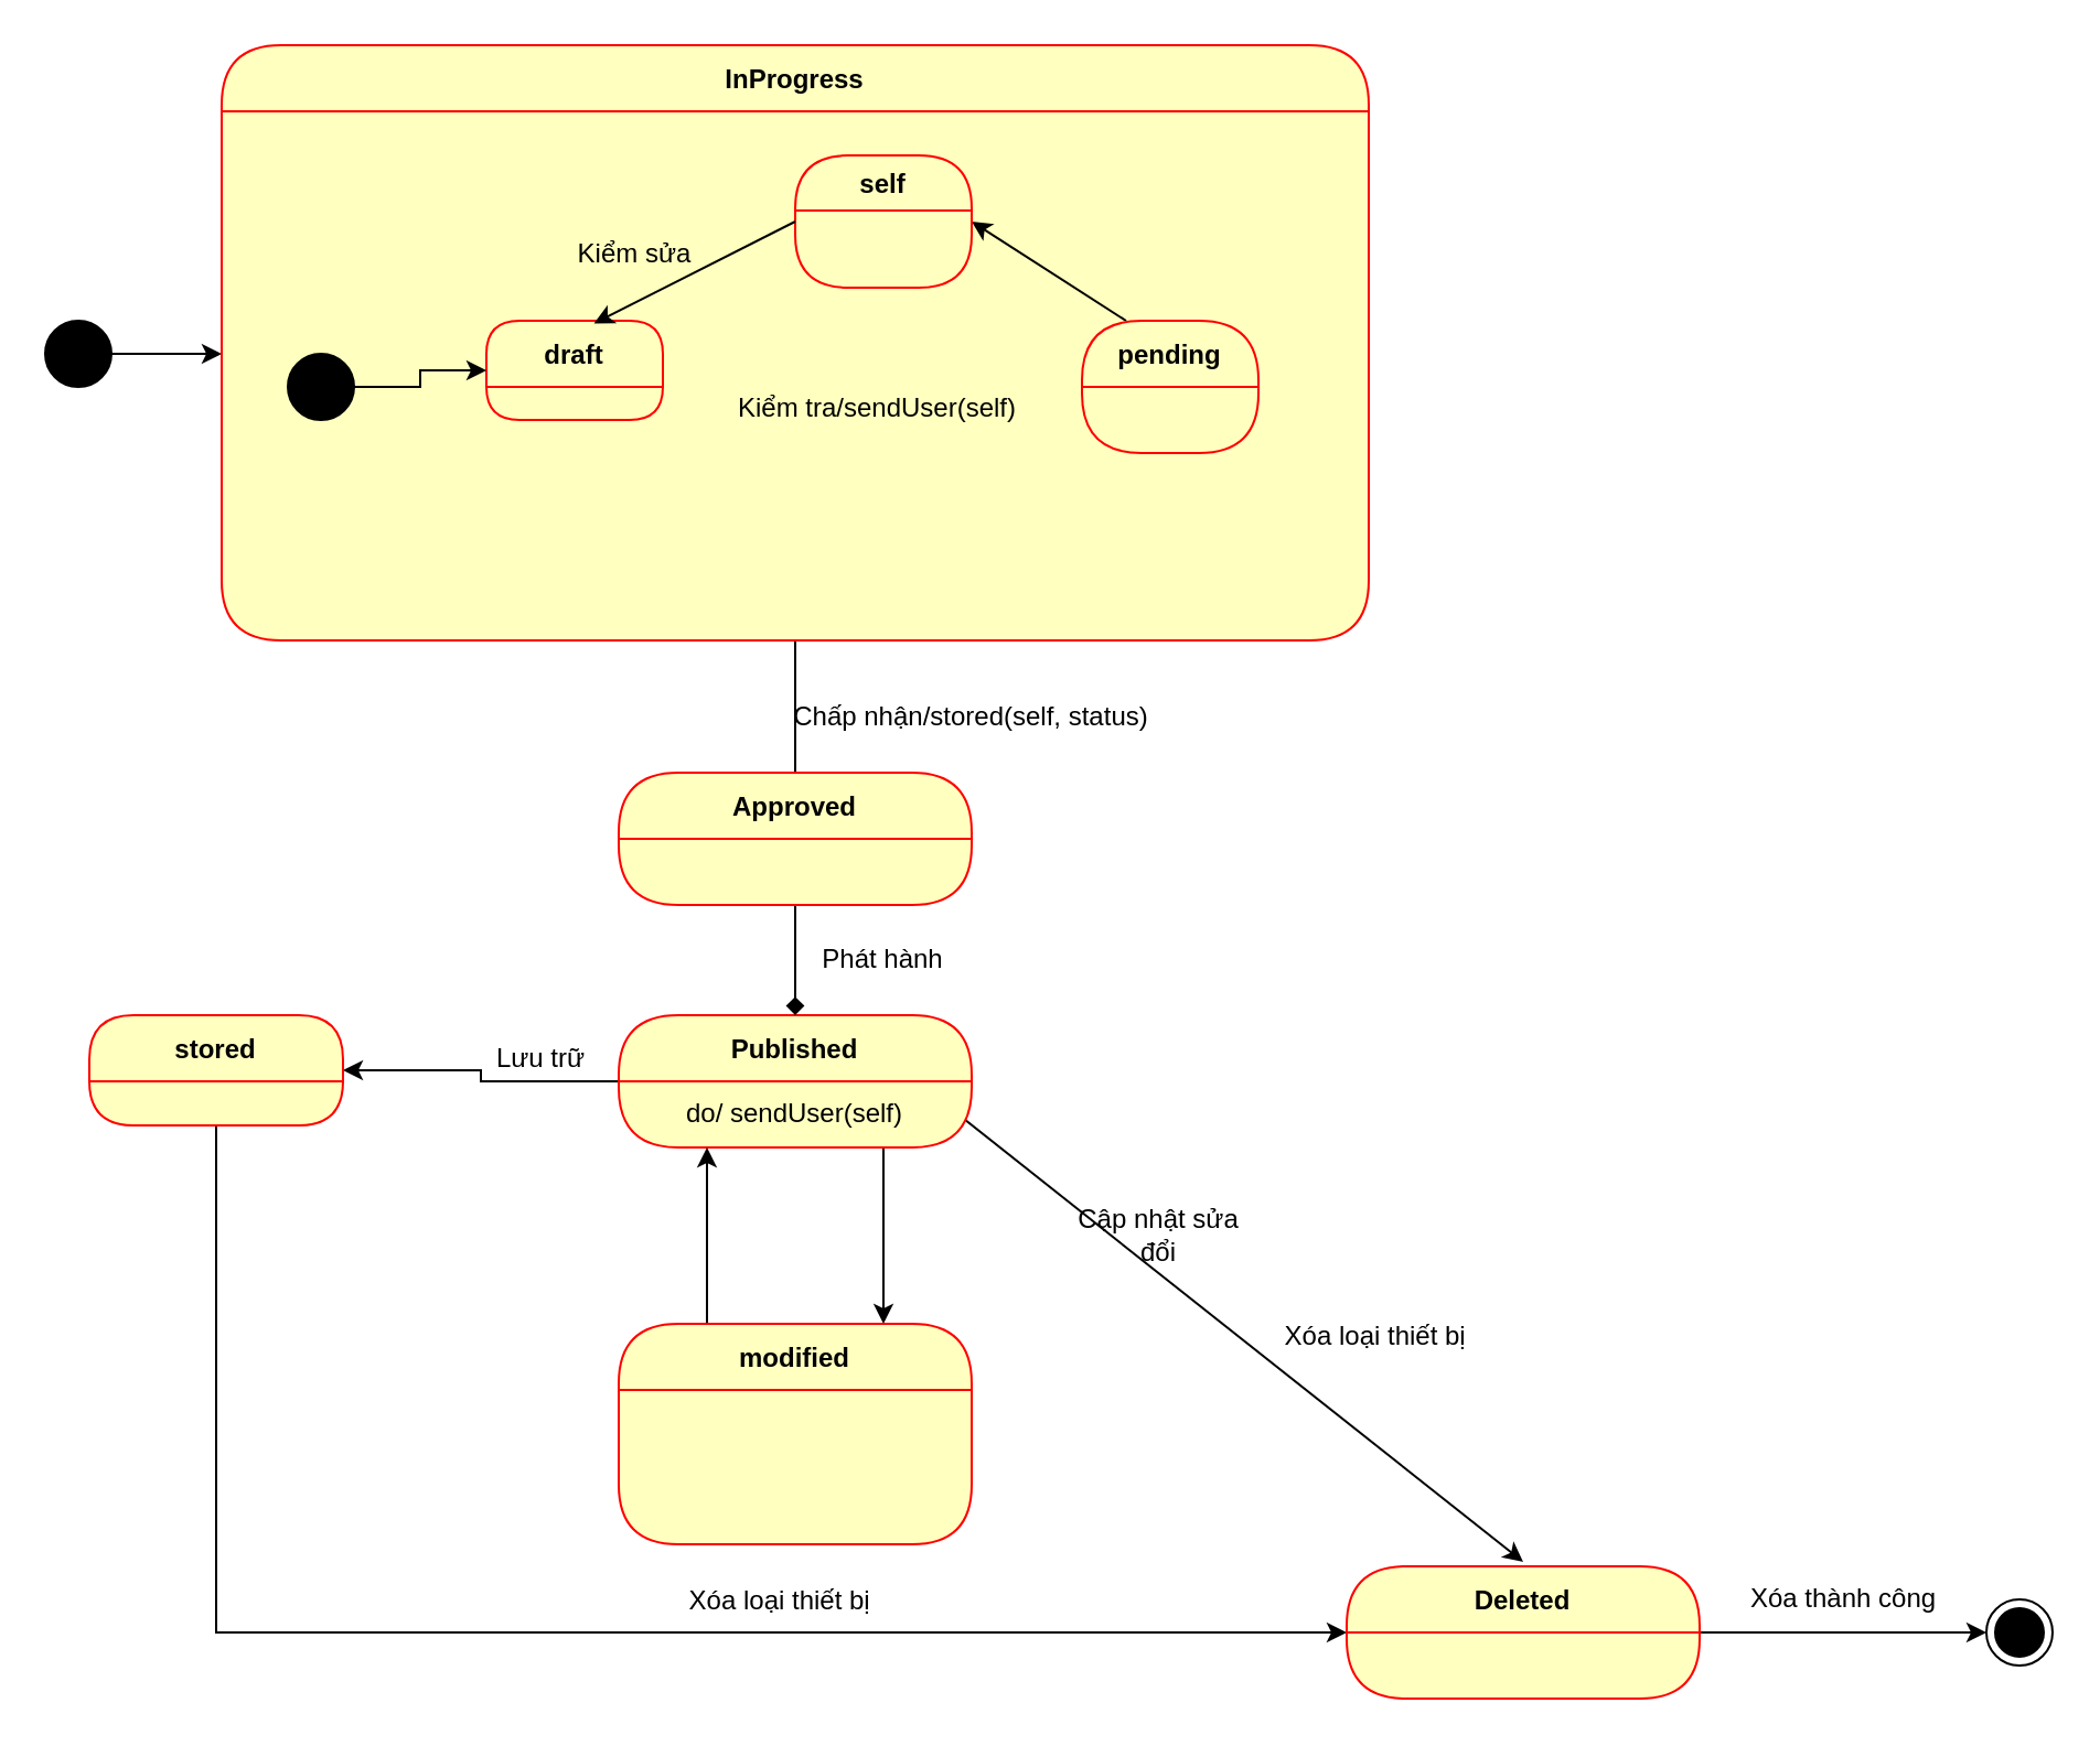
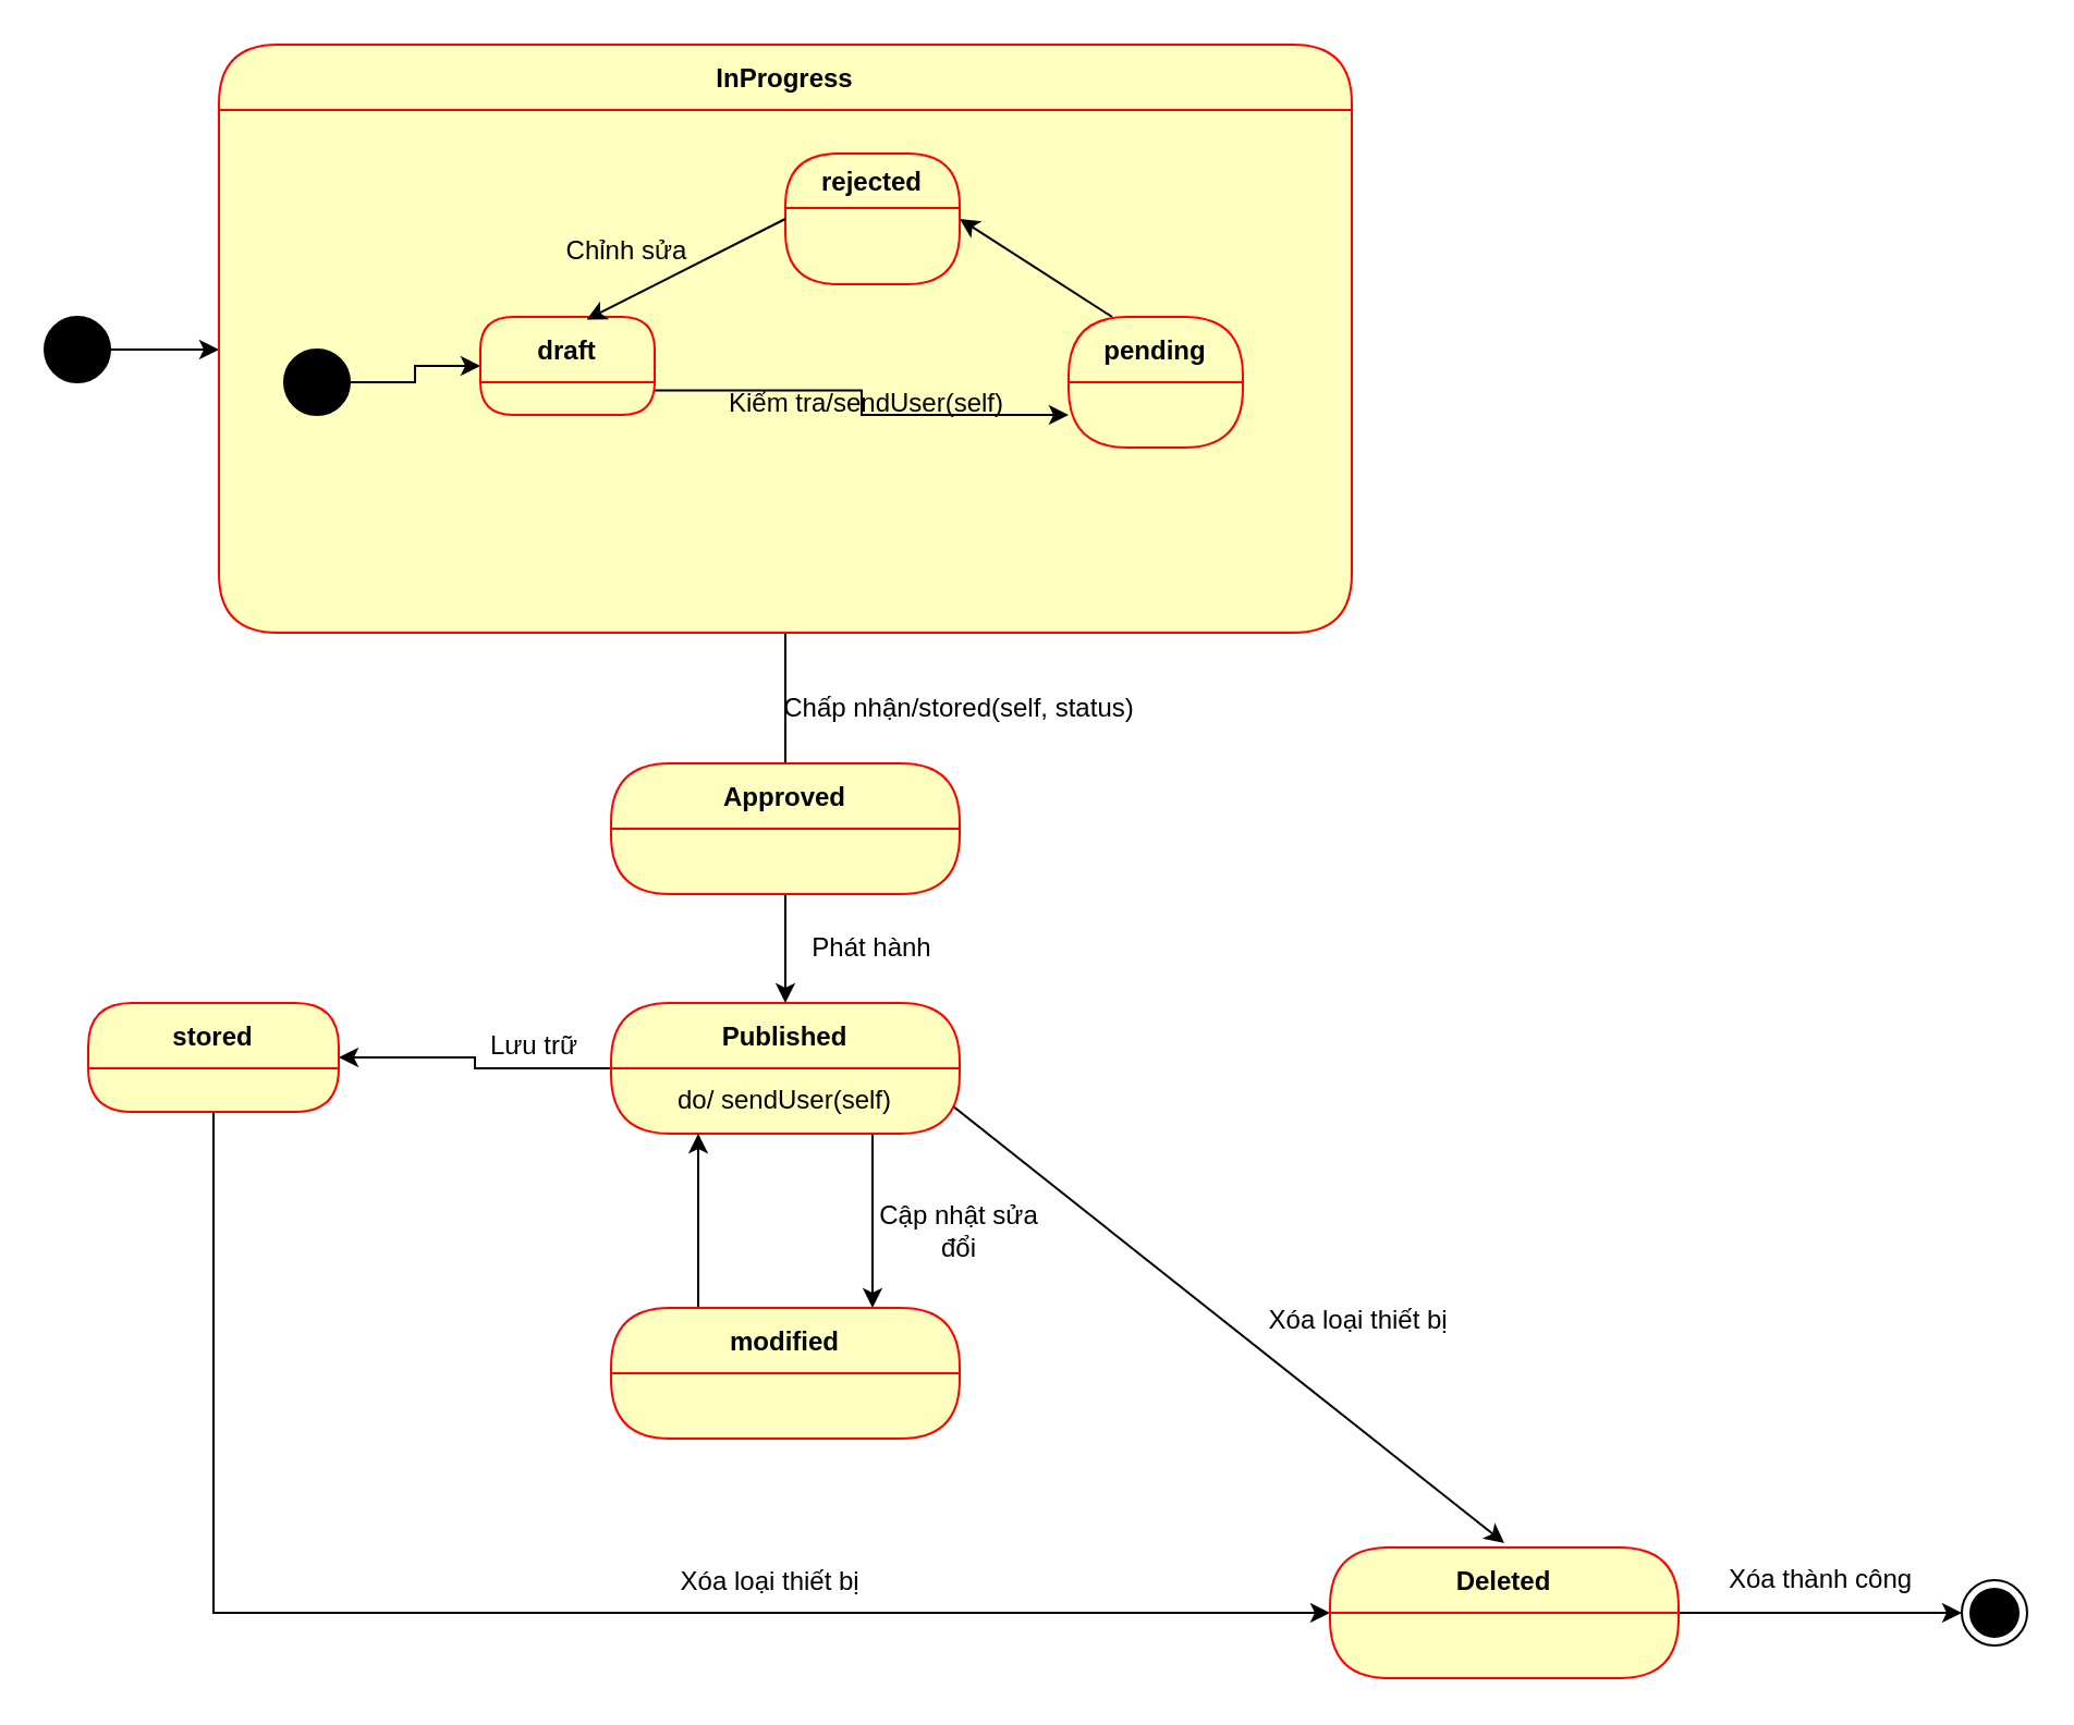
  <mxCell id="0" />
  <mxCell id="1" parent="0" />
  <mxCell id="2" style="rounded=0;orthogonalLoop=1;jettySize=auto;html=1;exitX=1;exitY=0.5;exitDx=0;exitDy=0;" edge="1" parent="1" source="3"><mxGeometry relative="1" as="geometry"><mxPoint x="100" y="160" as="targetPoint" /></mxGeometry></mxCell>
  <mxCell id="3" value="" style="ellipse;fillColor=strokeColor;html=1;" vertex="1" parent="1"><mxGeometry x="20" y="145" width="30" height="30" as="geometry" /></mxCell>
  <mxCell id="4" style="rounded=0;orthogonalLoop=1;jettySize=auto;html=1;exitX=0.5;exitY=1;exitDx=0;exitDy=0;" edge="1" parent="1" source="5"><mxGeometry relative="1" as="geometry"><mxPoint x="360" y="370" as="targetPoint" /></mxGeometry></mxCell>
  <mxCell id="5" value="InProgress" style="swimlane;fontStyle=1;align=center;verticalAlign=middle;childLayout=stackLayout;horizontal=1;startSize=30;horizontalStack=0;resizeParent=0;resizeLast=1;container=0;fontColor=#000000;collapsible=0;rounded=1;arcSize=30;strokeColor=#ff0000;fillColor=#ffffc0;swimlaneFillColor=#ffffc0;dropTarget=0;" vertex="1" parent="1"><mxGeometry x="100" y="20" width="520" height="270" as="geometry" /></mxCell>
  <mxCell id="6" style="edgeStyle=orthogonalEdgeStyle;rounded=0;orthogonalLoop=1;jettySize=auto;html=1;exitX=0;exitY=0.5;exitDx=0;exitDy=0;entryX=1;entryY=0.5;entryDx=0;entryDy=0;" edge="1" parent="1" source="9" target="11"><mxGeometry relative="1" as="geometry" /></mxCell>
  <mxCell id="7" style="edgeStyle=orthogonalEdgeStyle;rounded=0;orthogonalLoop=1;jettySize=auto;html=1;exitX=0.75;exitY=1;exitDx=0;exitDy=0;entryX=0.75;entryY=0;entryDx=0;entryDy=0;" edge="1" parent="1" source="9" target="13"><mxGeometry relative="1" as="geometry" /></mxCell>
  <mxCell id="8" style="rounded=0;orthogonalLoop=1;jettySize=auto;html=1;entryX=0.5;entryY=0;entryDx=0;entryDy=0;exitX=1;exitY=0;exitDx=0;exitDy=0;" edge="1" parent="1" source="20"><mxGeometry relative="1" as="geometry"><mxPoint x="460" y="510" as="sourcePoint" /><mxPoint x="690" y="708" as="targetPoint" /></mxGeometry></mxCell>
  <mxCell id="9" value="Published" style="swimlane;fontStyle=1;align=center;verticalAlign=middle;childLayout=stackLayout;horizontal=1;startSize=30;horizontalStack=0;resizeParent=0;resizeLast=1;container=0;fontColor=#000000;collapsible=0;rounded=1;arcSize=30;strokeColor=#ff0000;fillColor=#ffffc0;swimlaneFillColor=#ffffc0;dropTarget=0;" vertex="1" parent="1"><mxGeometry x="280" y="460" width="160" height="60" as="geometry" /></mxCell>
  <mxCell id="10" style="edgeStyle=orthogonalEdgeStyle;rounded=0;orthogonalLoop=1;jettySize=auto;html=1;exitX=0.5;exitY=1;exitDx=0;exitDy=0;entryX=0;entryY=0.5;entryDx=0;entryDy=0;" edge="1" parent="1" source="11" target="15"><mxGeometry relative="1" as="geometry" /></mxCell>
  <mxCell id="11" value="stored" style="swimlane;fontStyle=1;align=center;verticalAlign=middle;childLayout=stackLayout;horizontal=1;startSize=30;horizontalStack=0;resizeParent=0;resizeLast=1;container=0;fontColor=#000000;collapsible=0;rounded=1;arcSize=30;strokeColor=#ff0000;fillColor=#ffffc0;swimlaneFillColor=#ffffc0;dropTarget=0;" vertex="1" parent="1"><mxGeometry x="40" y="460" width="115" height="50" as="geometry" /></mxCell>
  <mxCell id="12" style="edgeStyle=orthogonalEdgeStyle;rounded=0;orthogonalLoop=1;jettySize=auto;html=1;exitX=0.25;exitY=0;exitDx=0;exitDy=0;entryX=0.25;entryY=1;entryDx=0;entryDy=0;" edge="1" parent="1" source="13" target="9"><mxGeometry relative="1" as="geometry" /></mxCell>
- <mxCell id="13" value="modified" style="swimlane;fontStyle=1;align=center;verticalAlign=middle;childLayout=stackLayout;horizontal=1;startSize=30;horizontalStack=0;resizeParent=0;resizeLast=1;container=0;fontColor=#000000;collapsible=0;rounded=1;arcSize=30;strokeColor=#ff0000;fillColor=#ffffc0;swimlaneFillColor=#ffffc0;dropTarget=0;" vertex="1" parent="1"><mxGeometry x="280" y="600" width="160" height="100" as="geometry" /></mxCell>
+ <mxCell id="13" value="modified" style="swimlane;fontStyle=1;align=center;verticalAlign=middle;childLayout=stackLayout;horizontal=1;startSize=30;horizontalStack=0;resizeParent=0;resizeLast=1;container=0;fontColor=#000000;collapsible=0;rounded=1;arcSize=30;strokeColor=#ff0000;fillColor=#ffffc0;swimlaneFillColor=#ffffc0;dropTarget=0;" vertex="1" parent="1"><mxGeometry x="280" y="600" width="160" height="60" as="geometry" /></mxCell>
  <mxCell id="14" style="edgeStyle=orthogonalEdgeStyle;rounded=0;orthogonalLoop=1;jettySize=auto;html=1;exitX=1;exitY=0.5;exitDx=0;exitDy=0;" edge="1" parent="1" source="15" target="19"><mxGeometry relative="1" as="geometry"><mxPoint x="890" y="740.154" as="targetPoint" /></mxGeometry></mxCell>
  <mxCell id="15" value="Deleted" style="swimlane;fontStyle=1;align=center;verticalAlign=middle;childLayout=stackLayout;horizontal=1;startSize=30;horizontalStack=0;resizeParent=0;resizeLast=1;container=0;fontColor=#000000;collapsible=0;rounded=1;arcSize=30;strokeColor=#ff0000;fillColor=#ffffc0;swimlaneFillColor=#ffffc0;dropTarget=0;" vertex="1" parent="1"><mxGeometry x="610" y="710" width="160" height="60" as="geometry" /></mxCell>
  <mxCell id="16" value="Lưu trữ" style="text;html=1;align=center;verticalAlign=middle;whiteSpace=wrap;rounded=0;" vertex="1" parent="1"><mxGeometry x="215" y="465" width="60" height="30" as="geometry" /></mxCell>
- <mxCell id="17" value="Cập nhật sửa đổi" style="text;html=1;align=center;verticalAlign=middle;whiteSpace=wrap;rounded=0;" vertex="1" parent="1"><mxGeometry x="485" y="545" width="80" height="30" as="geometry" /></mxCell>
+ <mxCell id="17" value="Cập nhật sửa đổi" style="text;html=1;align=center;verticalAlign=middle;whiteSpace=wrap;rounded=0;" vertex="1" parent="1"><mxGeometry x="400" y="550" width="80" height="30" as="geometry" /></mxCell>
  <mxCell id="18" value="Xóa loại thiết bị&amp;nbsp;" style="text;html=1;align=center;verticalAlign=middle;whiteSpace=wrap;rounded=0;" vertex="1" parent="1"><mxGeometry x="310" y="710" width="90" height="32.5" as="geometry" /></mxCell>
  <mxCell id="19" value="" style="ellipse;html=1;shape=endState;fillColor=strokeColor;" vertex="1" parent="1"><mxGeometry x="900" y="725.004" width="30" height="30" as="geometry" /></mxCell>
  <mxCell id="20" value="do/ sendUser(self)" style="text;html=1;align=center;verticalAlign=middle;whiteSpace=wrap;rounded=0;" vertex="1" parent="1"><mxGeometry x="305" y="490" width="110" height="30" as="geometry" /></mxCell>
+ <mxCell id="21" style="edgeStyle=orthogonalEdgeStyle;rounded=0;orthogonalLoop=1;jettySize=auto;html=1;exitX=1;exitY=0.75;exitDx=0;exitDy=0;entryX=0;entryY=0.75;entryDx=0;entryDy=0;" edge="1" parent="1" source="22" target="24"><mxGeometry relative="1" as="geometry" /></mxCell>
  <mxCell id="22" value="draft" style="swimlane;fontStyle=1;align=center;verticalAlign=middle;childLayout=stackLayout;horizontal=1;startSize=30;horizontalStack=0;resizeParent=0;resizeLast=1;container=0;fontColor=#000000;collapsible=0;rounded=1;arcSize=30;strokeColor=#ff0000;fillColor=#ffffc0;swimlaneFillColor=#ffffc0;dropTarget=0;" vertex="1" parent="1"><mxGeometry x="220" y="145" width="80" height="45" as="geometry" /></mxCell>
  <mxCell id="23" style="rounded=0;orthogonalLoop=1;jettySize=auto;html=1;exitX=0.25;exitY=0;exitDx=0;exitDy=0;" edge="1" parent="1" source="24"><mxGeometry relative="1" as="geometry"><mxPoint x="440" y="100" as="targetPoint" /></mxGeometry></mxCell>
  <mxCell id="24" value="pending" style="swimlane;fontStyle=1;align=center;verticalAlign=middle;childLayout=stackLayout;horizontal=1;startSize=30;horizontalStack=0;resizeParent=0;resizeLast=1;container=0;fontColor=#000000;collapsible=0;rounded=1;arcSize=30;strokeColor=#ff0000;fillColor=#ffffc0;swimlaneFillColor=#ffffc0;dropTarget=0;" vertex="1" parent="1"><mxGeometry x="490" y="145" width="80" height="60" as="geometry" /></mxCell>
  <mxCell id="25" value="Kiểm tra/sendUser(self)" style="text;html=1;align=center;verticalAlign=middle;whiteSpace=wrap;rounded=0;" vertex="1" parent="1"><mxGeometry x="320" y="170" width="155" height="30" as="geometry" /></mxCell>
- <mxCell id="26" value="self" style="swimlane;fontStyle=1;align=center;verticalAlign=middle;childLayout=stackLayout;horizontal=1;startSize=25;horizontalStack=0;resizeParent=0;resizeLast=1;container=0;fontColor=#000000;collapsible=0;rounded=1;arcSize=32;strokeColor=#ff0000;fillColor=#ffffc0;swimlaneFillColor=#ffffc0;dropTarget=0;" vertex="1" parent="1"><mxGeometry x="360" y="70" width="80" height="60" as="geometry" /></mxCell>
+ <mxCell id="26" value="rejected" style="swimlane;fontStyle=1;align=center;verticalAlign=middle;childLayout=stackLayout;horizontal=1;startSize=25;horizontalStack=0;resizeParent=0;resizeLast=1;container=0;fontColor=#000000;collapsible=0;rounded=1;arcSize=32;strokeColor=#ff0000;fillColor=#ffffc0;swimlaneFillColor=#ffffc0;dropTarget=0;" vertex="1" parent="1"><mxGeometry x="360" y="70" width="80" height="60" as="geometry" /></mxCell>
  <mxCell id="27" style="rounded=0;orthogonalLoop=1;jettySize=auto;html=1;exitX=0;exitY=0.5;exitDx=0;exitDy=0;entryX=0.61;entryY=0.027;entryDx=0;entryDy=0;entryPerimeter=0;" edge="1" parent="1" source="26" target="22"><mxGeometry relative="1" as="geometry" /></mxCell>
- <mxCell id="28" value="Kiểm sửa" style="text;html=1;align=center;verticalAlign=middle;whiteSpace=wrap;rounded=0;" vertex="1" parent="1"><mxGeometry x="245" y="100" width="85" height="30" as="geometry" /></mxCell>
+ <mxCell id="28" value="Chỉnh sửa" style="text;html=1;align=center;verticalAlign=middle;whiteSpace=wrap;rounded=0;" vertex="1" parent="1"><mxGeometry x="245" y="100" width="85" height="30" as="geometry" /></mxCell>
  <mxCell id="29" style="edgeStyle=orthogonalEdgeStyle;rounded=0;orthogonalLoop=1;jettySize=auto;html=1;exitX=1;exitY=0.5;exitDx=0;exitDy=0;entryX=0;entryY=0.5;entryDx=0;entryDy=0;" edge="1" parent="1" source="30" target="22"><mxGeometry relative="1" as="geometry" /></mxCell>
  <mxCell id="30" value="" style="ellipse;fillColor=strokeColor;html=1;" vertex="1" parent="1"><mxGeometry x="130" y="160" width="30" height="30" as="geometry" /></mxCell>
  <mxCell id="31" value="Chấp nhận/stored(self, status)" style="text;html=1;align=center;verticalAlign=middle;whiteSpace=wrap;rounded=0;" vertex="1" parent="1"><mxGeometry x="346.25" y="310" width="187.5" height="30" as="geometry" /></mxCell>
- <mxCell id="32" style="edgeStyle=orthogonalEdgeStyle;rounded=0;orthogonalLoop=1;jettySize=auto;html=1;exitX=0.5;exitY=1;exitDx=0;exitDy=0;entryX=0.5;entryY=0;entryDx=0;entryDy=0;endArrow=diamond;" edge="1" parent="1" source="33" target="9"><mxGeometry relative="1" as="geometry" /></mxCell>
+ <mxCell id="32" style="edgeStyle=orthogonalEdgeStyle;rounded=0;orthogonalLoop=1;jettySize=auto;html=1;exitX=0.5;exitY=1;exitDx=0;exitDy=0;entryX=0.5;entryY=0;entryDx=0;entryDy=0;" edge="1" parent="1" source="33" target="9"><mxGeometry relative="1" as="geometry" /></mxCell>
  <mxCell id="33" value="Approved" style="swimlane;fontStyle=1;align=center;verticalAlign=middle;childLayout=stackLayout;horizontal=1;startSize=30;horizontalStack=0;resizeParent=0;resizeLast=1;container=0;fontColor=#000000;collapsible=0;rounded=1;arcSize=30;strokeColor=#ff0000;fillColor=#ffffc0;swimlaneFillColor=#ffffc0;dropTarget=0;" vertex="1" parent="1"><mxGeometry x="280" y="350" width="160" height="60" as="geometry" /></mxCell>
  <mxCell id="34" value="Phát hành" style="text;html=1;align=center;verticalAlign=middle;whiteSpace=wrap;rounded=0;" vertex="1" parent="1"><mxGeometry x="306.25" y="420" width="187.5" height="30" as="geometry" /></mxCell>
  <mxCell id="35" value="Xóa thành công" style="text;html=1;align=center;verticalAlign=middle;resizable=0;points=[];autosize=1;strokeColor=none;fillColor=none;" vertex="1" parent="1"><mxGeometry x="780" y="710" width="110" height="30" as="geometry" /></mxCell>
  <mxCell id="36" value="Xóa loại thiết bị&amp;nbsp;" style="text;html=1;align=center;verticalAlign=middle;whiteSpace=wrap;rounded=0;" vertex="1" parent="1"><mxGeometry x="580" y="590" width="90" height="32.5" as="geometry" /></mxCell>
